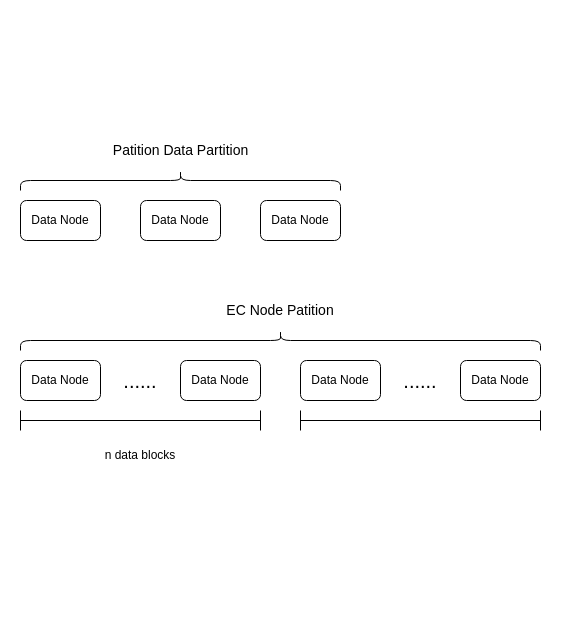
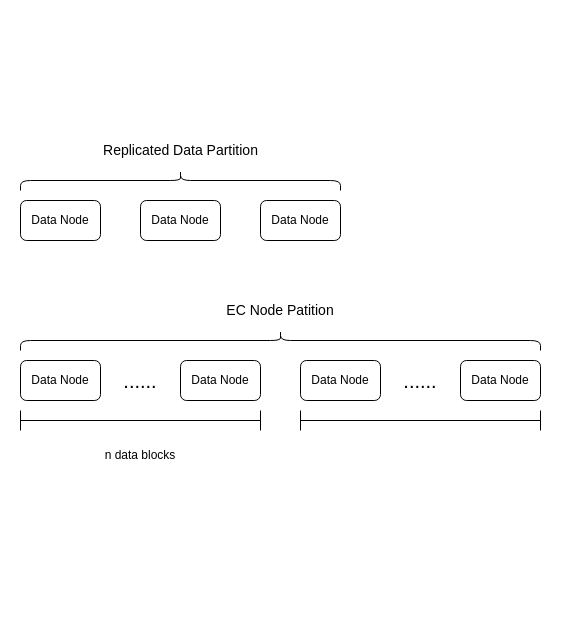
  <mxCell id="0" />
  <mxCell id="1" parent="0" />
  <mxCell id="2" value="Data Node" style="rounded=1;whiteSpace=wrap;html=1;" vertex="1" parent="1"><mxGeometry x="20" y="200" width="80" height="40" as="geometry" /></mxCell>
  <mxCell id="3" value="Data Node" style="rounded=1;whiteSpace=wrap;html=1;" vertex="1" parent="1"><mxGeometry x="140" y="200" width="80" height="40" as="geometry" /></mxCell>
  <mxCell id="4" value="Data Node" style="rounded=1;whiteSpace=wrap;html=1;" vertex="1" parent="1"><mxGeometry x="260" y="200" width="80" height="40" as="geometry" /></mxCell>
  <mxCell id="5" value="" style="shape=curlyBracket;whiteSpace=wrap;html=1;rounded=1;rotation=90;" vertex="1" parent="1"><mxGeometry x="170" width="20" height="320" as="geometry" y="20" /></mxCell>
- <mxCell id="6" value="&lt;font style=&quot;font-size: 14px&quot;&gt;Patition Data Partition&lt;/font&gt;" style="text;html=1;strokeColor=none;fillColor=none;align=center;verticalAlign=middle;whiteSpace=wrap;rounded=0;" vertex="1" parent="1"><mxGeometry x="97.5" y="140" width="165" height="20" as="geometry" /></mxCell>
+ <mxCell id="6" value="&lt;font style=&quot;font-size: 14px&quot;&gt;Replicated Data Partition&lt;/font&gt;" style="text;html=1;strokeColor=none;fillColor=none;align=center;verticalAlign=middle;whiteSpace=wrap;rounded=0;" vertex="1" parent="1"><mxGeometry x="97.5" y="140" width="165" height="20" as="geometry" /></mxCell>
  <mxCell id="7" value="Data Node" style="rounded=1;whiteSpace=wrap;html=1;" vertex="1" parent="1"><mxGeometry x="20" y="360" width="80" height="40" as="geometry" /></mxCell>
  <mxCell id="8" value="Data Node" style="rounded=1;whiteSpace=wrap;html=1;" vertex="1" parent="1"><mxGeometry x="180" y="360" width="80" height="40" as="geometry" /></mxCell>
  <mxCell id="9" value="&lt;font style=&quot;font-size: 20px&quot;&gt;......&lt;/font&gt;" style="text;html=1;strokeColor=none;fillColor=none;align=center;verticalAlign=middle;whiteSpace=wrap;rounded=0;" vertex="1" parent="1"><mxGeometry x="120" y="370" width="40" height="20" as="geometry" /></mxCell>
  <mxCell id="10" value="" style="shape=crossbar;whiteSpace=wrap;html=1;rounded=1;" vertex="1" parent="1"><mxGeometry x="20" y="410" width="240" height="20" as="geometry" /></mxCell>
  <mxCell id="11" value="Data Node" style="rounded=1;whiteSpace=wrap;html=1;" vertex="1" parent="1"><mxGeometry x="300" y="360" width="80" height="40" as="geometry" /></mxCell>
  <mxCell id="12" value="Data Node" style="rounded=1;whiteSpace=wrap;html=1;" vertex="1" parent="1"><mxGeometry x="460" y="360" width="80" height="40" as="geometry" /></mxCell>
  <mxCell id="13" value="&lt;font style=&quot;font-size: 20px&quot;&gt;......&lt;/font&gt;" style="text;html=1;strokeColor=none;fillColor=none;align=center;verticalAlign=middle;whiteSpace=wrap;rounded=0;" vertex="1" parent="1"><mxGeometry x="400" y="370" width="40" height="20" as="geometry" /></mxCell>
  <mxCell id="14" value="" style="shape=crossbar;whiteSpace=wrap;html=1;rounded=1;" vertex="1" parent="1"><mxGeometry x="300" y="410" width="240" height="20" as="geometry" /></mxCell>
  <mxCell id="15" value="n data blocks" style="text;html=1;strokeColor=none;fillColor=none;align=center;verticalAlign=middle;whiteSpace=wrap;rounded=0;" vertex="1" parent="1"><mxGeometry x="90" y="445" width="100" height="20" as="geometry" /></mxCell>
  <mxCell id="16" value="" style="shape=curlyBracket;whiteSpace=wrap;html=1;rounded=1;rotation=90;" vertex="1" parent="1"><mxGeometry x="270" y="80" width="20" height="520" as="geometry" /></mxCell>
  <mxCell id="17" value="&lt;font style=&quot;font-size: 14px&quot;&gt;EC Node Patition&lt;/font&gt;" style="text;html=1;strokeColor=none;fillColor=none;align=center;verticalAlign=middle;whiteSpace=wrap;rounded=0;" vertex="1" parent="1"><mxGeometry x="220" y="300" width="120" height="20" as="geometry" /></mxCell>
